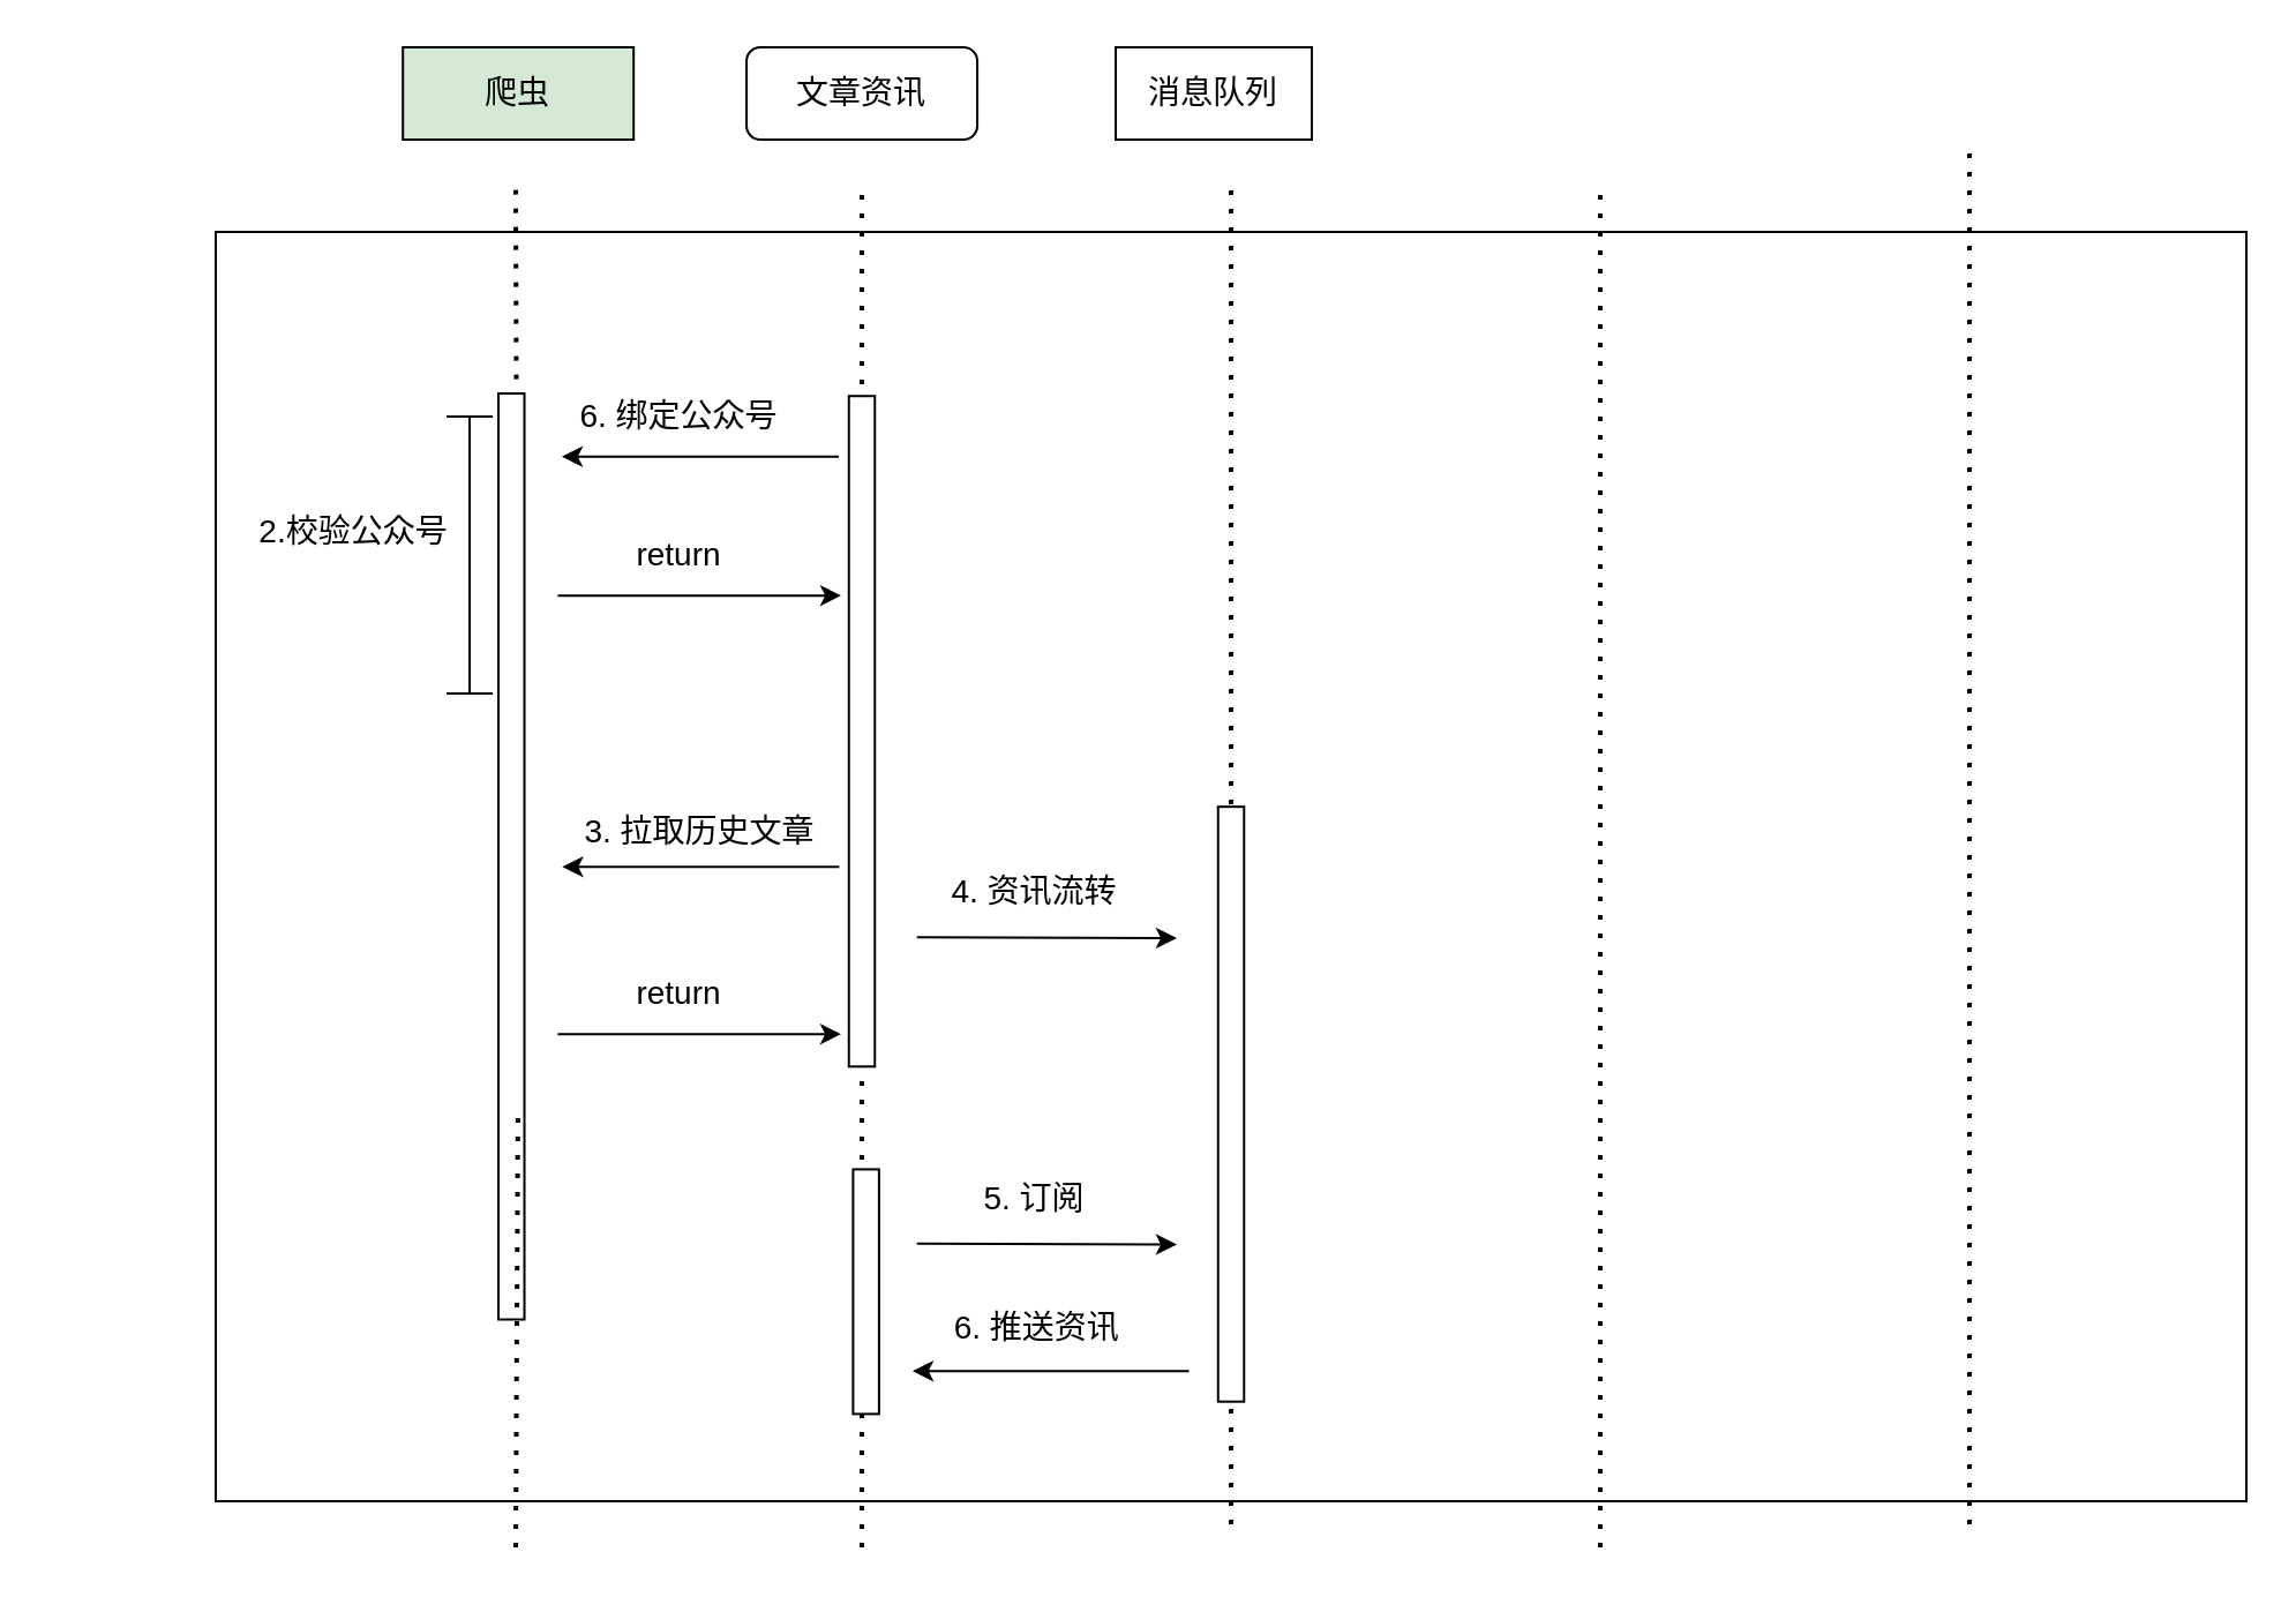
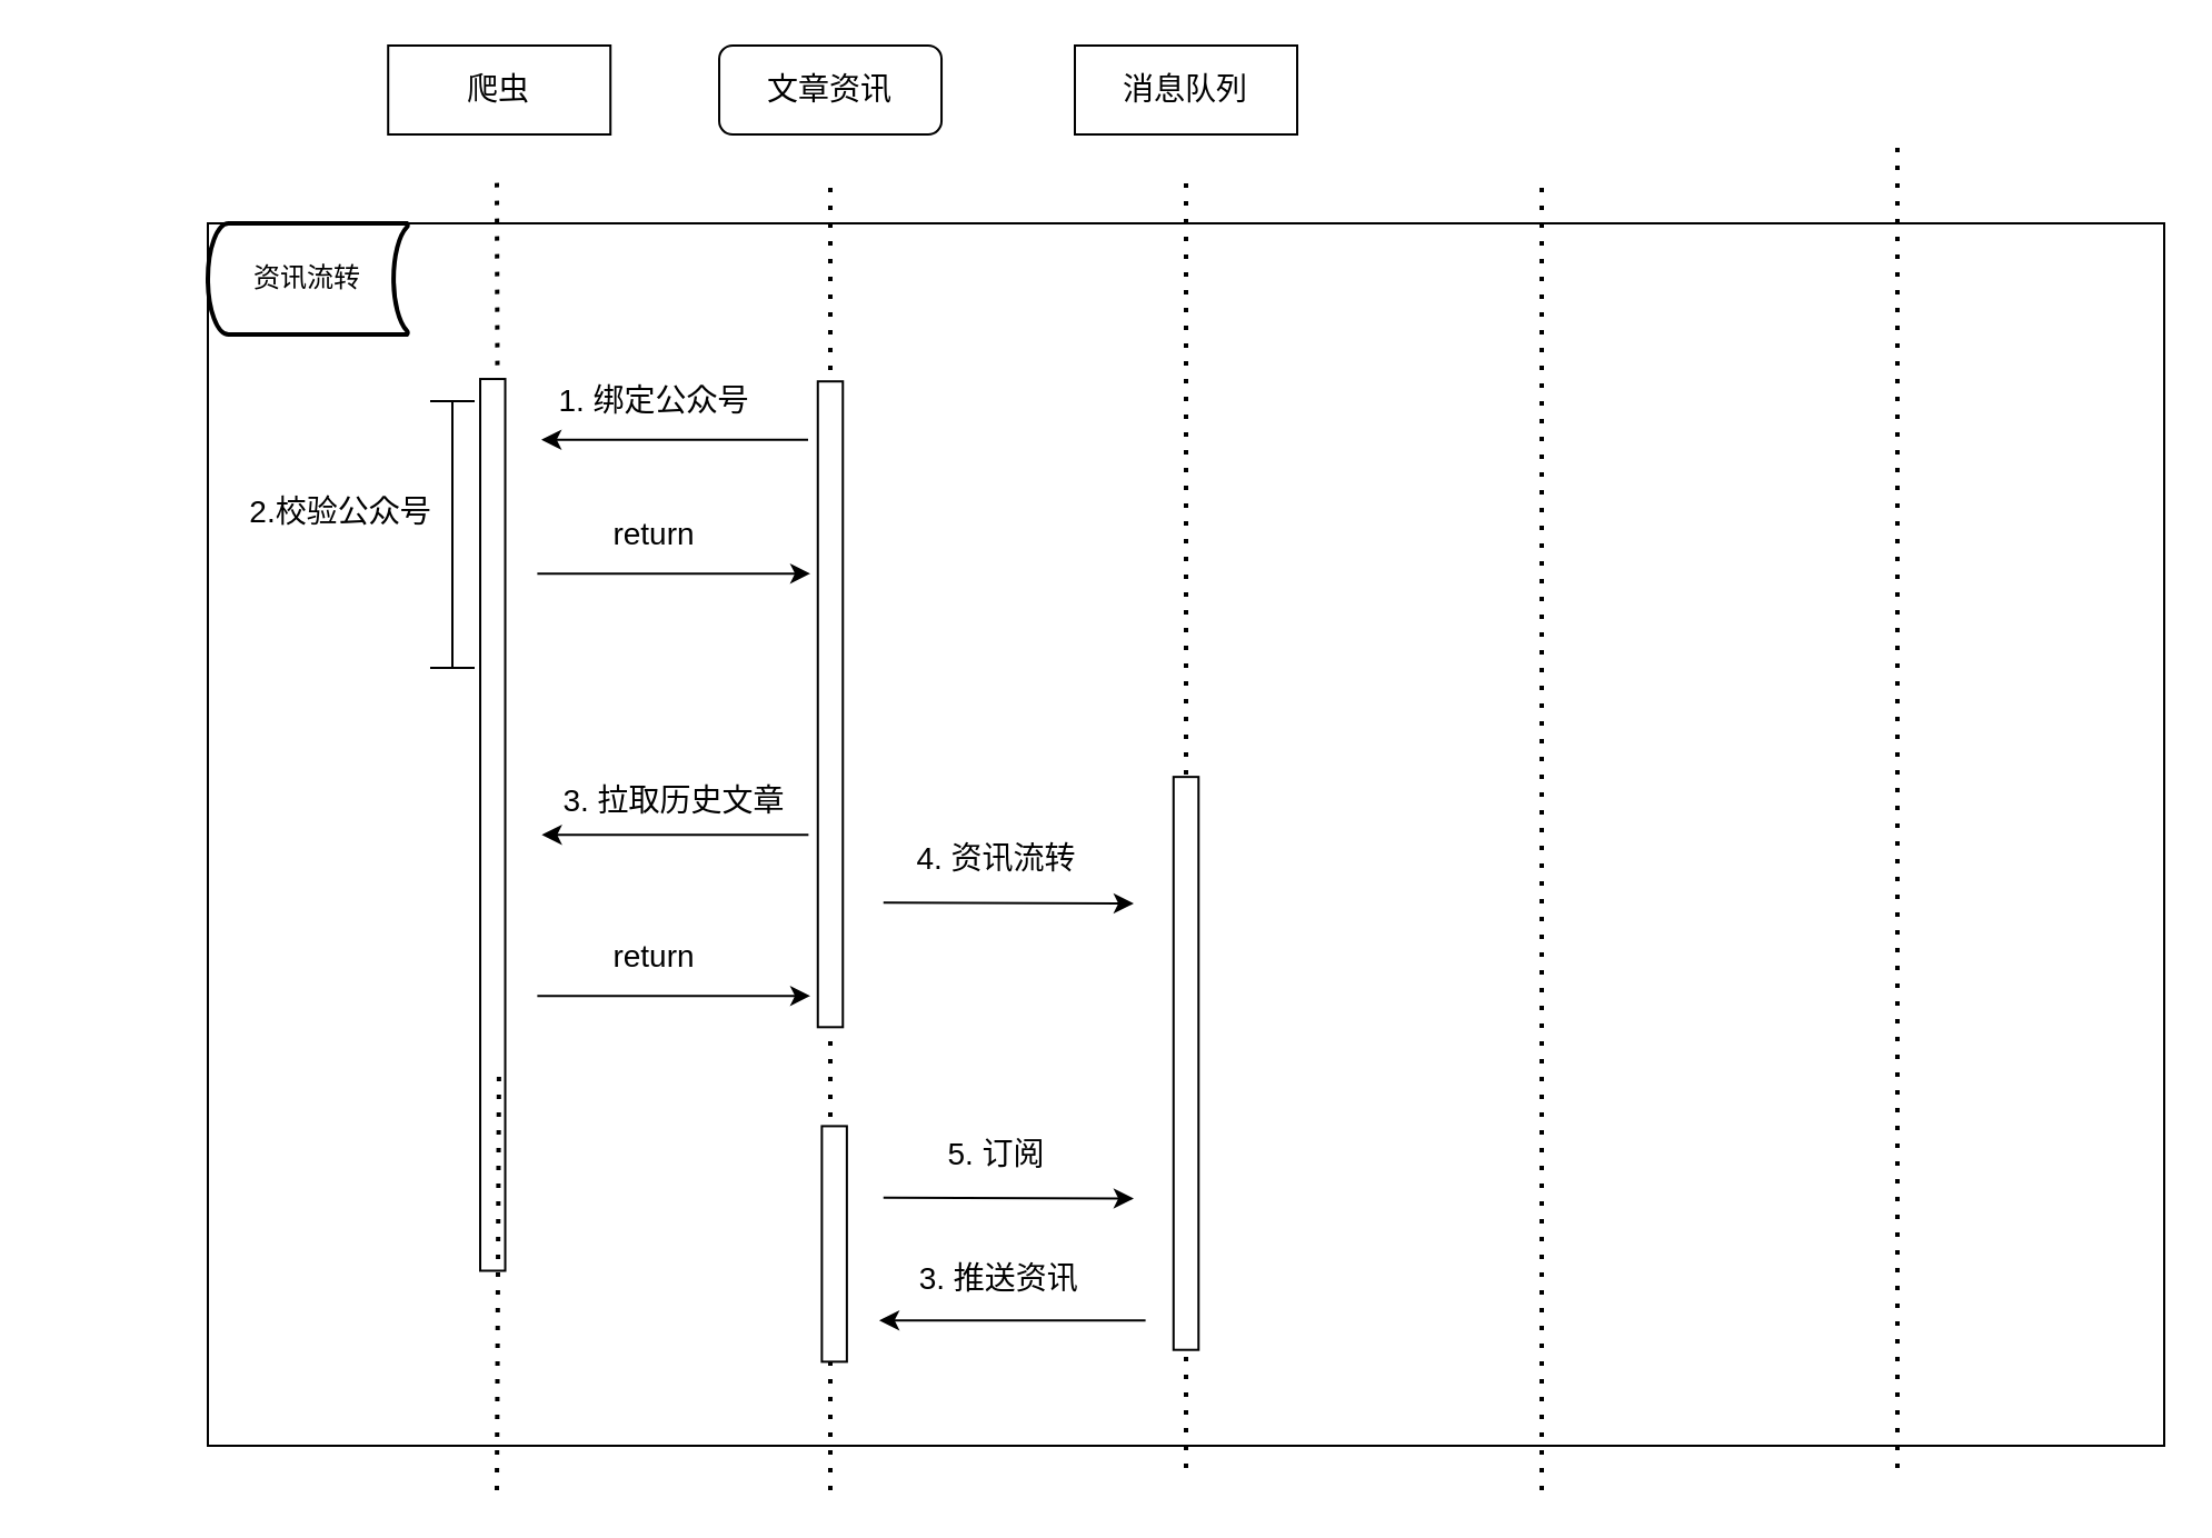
  <mxCell id="0" />
  <mxCell id="1" parent="0" />
  <mxCell id="2" value="" style="rounded=0;whiteSpace=wrap;html=1;" vertex="1" parent="1"><mxGeometry x="93" y="100" width="880" height="550" as="geometry" /></mxCell>
+ <mxCell id="3" value="资讯流转" style="strokeWidth=2;html=1;shape=mxgraph.flowchart.stored_data;whiteSpace=wrap;" vertex="1" parent="1"><mxGeometry x="93" y="100" width="90" height="50" as="geometry" /></mxCell>
  <mxCell id="4" value="" style="endArrow=none;dashed=1;html=1;dashPattern=1 3;strokeWidth=2;startArrow=none;" edge="1" parent="1"><mxGeometry width="50" height="50" relative="1" as="geometry"><mxPoint x="224.014" y="427.81" as="sourcePoint" /><mxPoint x="223" y="80" as="targetPoint" /></mxGeometry></mxCell>
- <mxCell id="5" value="&lt;span style=&quot;font-size: 14px&quot;&gt;爬虫&lt;/span&gt;" style="rounded=0;whiteSpace=wrap;html=1;fillColor=#d5e8d4;" vertex="1" parent="1"><mxGeometry x="174.1" y="20" width="100" height="40" as="geometry" /></mxCell>
+ <mxCell id="5" value="&lt;span style=&quot;font-size: 14px&quot;&gt;爬虫&lt;/span&gt;" style="rounded=0;whiteSpace=wrap;html=1;" vertex="1" parent="1"><mxGeometry x="174.1" y="20" width="100" height="40" as="geometry" /></mxCell>
  <mxCell id="6" value="&lt;span style=&quot;font-size: 14px&quot;&gt;文章资讯&lt;/span&gt;" style="whiteSpace=wrap;html=1;rounded=1;" vertex="1" parent="1"><mxGeometry x="323.02" y="20" width="100" height="40" as="geometry" /></mxCell>
  <mxCell id="7" value="" style="endArrow=none;dashed=1;html=1;dashPattern=1 3;strokeWidth=2;" edge="1" parent="1"><mxGeometry width="50" height="50" relative="1" as="geometry"><mxPoint x="373" y="670" as="sourcePoint" /><mxPoint x="373" y="80" as="targetPoint" /></mxGeometry></mxCell>
  <mxCell id="8" value="" style="endArrow=none;dashed=1;html=1;dashPattern=1 3;strokeWidth=2;" edge="1" parent="1"><mxGeometry width="50" height="50" relative="1" as="geometry"><mxPoint x="533" y="660" as="sourcePoint" /><mxPoint x="533" y="80" as="targetPoint" /></mxGeometry></mxCell>
  <mxCell id="9" value="" style="endArrow=none;dashed=1;html=1;dashPattern=1 3;strokeWidth=2;" edge="1" parent="1"><mxGeometry width="50" height="50" relative="1" as="geometry"><mxPoint x="693" y="670" as="sourcePoint" /><mxPoint x="693" y="80" as="targetPoint" /></mxGeometry></mxCell>
- <mxCell id="10" value="&lt;span style=&quot;font-size: 14px&quot;&gt;消息队列&lt;/span&gt;" style="rounded=0;whiteSpace=wrap;html=1;" vertex="1" parent="1"><mxGeometry x="483" y="20" width="85" height="40" as="geometry" /></mxCell>
+ <mxCell id="10" value="&lt;span style=&quot;font-size: 14px&quot;&gt;消息队列&lt;/span&gt;" style="rounded=0;whiteSpace=wrap;html=1;" vertex="1" parent="1"><mxGeometry x="483" y="20" width="100" height="40" as="geometry" /></mxCell>
  <mxCell id="11" value="" style="endArrow=none;dashed=1;html=1;dashPattern=1 3;strokeWidth=2;entryX=0.5;entryY=1;entryDx=0;entryDy=0;" edge="1" parent="1"><mxGeometry width="50" height="50" relative="1" as="geometry"><mxPoint x="853" y="660" as="sourcePoint" /><mxPoint x="853" y="60" as="targetPoint" /></mxGeometry></mxCell>
  <mxCell id="12" value="" style="rounded=0;whiteSpace=wrap;html=1;rotation=-90;" vertex="1" parent="1"><mxGeometry x="20.52" y="365" width="401.23" height="11.25" as="geometry" /></mxCell>
  <mxCell id="13" value="" style="endArrow=classic;html=1;" edge="1" parent="1"><mxGeometry width="50" height="50" relative="1" as="geometry"><mxPoint x="363" y="197.33" as="sourcePoint" /><mxPoint x="243" y="197.33" as="targetPoint" /></mxGeometry></mxCell>
  <mxCell id="14" value="" style="rounded=0;whiteSpace=wrap;html=1;rotation=-90;" vertex="1" parent="1"><mxGeometry x="227.73" y="310.77" width="290.55" height="11.25" as="geometry" /></mxCell>
  <mxCell id="15" value="&lt;font style=&quot;font-size: 14px&quot;&gt;4. 资讯流转&lt;/font&gt;" style="text;html=1;strokeColor=none;fillColor=none;align=center;verticalAlign=middle;whiteSpace=wrap;rounded=0;" vertex="1" parent="1"><mxGeometry x="378.28" y="376.25" width="140" height="20" as="geometry" /></mxCell>
  <mxCell id="16" value="" style="endArrow=classic;html=1;" edge="1" parent="1"><mxGeometry width="50" height="50" relative="1" as="geometry"><mxPoint x="396.87" y="405.62" as="sourcePoint" /><mxPoint x="509.49" y="406" as="targetPoint" /></mxGeometry></mxCell>
  <mxCell id="17" value="" style="rounded=0;whiteSpace=wrap;html=1;rotation=-90;" vertex="1" parent="1"><mxGeometry x="404.11" y="472.34" width="257.77" height="11.25" as="geometry" /></mxCell>
  <mxCell id="18" value="" style="endArrow=none;dashed=1;html=1;dashPattern=1 3;strokeWidth=2;" edge="1" parent="1"><mxGeometry width="50" height="50" relative="1" as="geometry"><mxPoint x="223" y="670" as="sourcePoint" /><mxPoint x="223.953" y="483.44" as="targetPoint" /></mxGeometry></mxCell>
  <mxCell id="19" value="" style="rounded=0;whiteSpace=wrap;html=1;rotation=-90;" vertex="1" parent="1"><mxGeometry x="321.82" y="553.57" width="106" height="11.25" as="geometry" /></mxCell>
- <mxCell id="20" value="&lt;font style=&quot;font-size: 14px&quot;&gt;6. 推送资讯&amp;nbsp;&amp;nbsp;&lt;/font&gt;" style="text;html=1;strokeColor=none;fillColor=none;align=center;verticalAlign=middle;whiteSpace=wrap;rounded=0;" vertex="1" parent="1"><mxGeometry x="388.09" y="564.82" width="130.19" height="20" as="geometry" /></mxCell>
- <mxCell id="21" value="&lt;font style=&quot;font-size: 14px&quot;&gt;6. 绑定公众号&lt;/font&gt;" style="text;html=1;strokeColor=none;fillColor=none;align=center;verticalAlign=middle;whiteSpace=wrap;rounded=0;" vertex="1" parent="1"><mxGeometry x="224" y="170" width="140" height="20" as="geometry" /></mxCell>
+ <mxCell id="20" value="&lt;font style=&quot;font-size: 14px&quot;&gt;3. 推送资讯&amp;nbsp;&amp;nbsp;&lt;/font&gt;" style="text;html=1;strokeColor=none;fillColor=none;align=center;verticalAlign=middle;whiteSpace=wrap;rounded=0;" vertex="1" parent="1"><mxGeometry x="388.09" y="564.82" width="130.19" height="20" as="geometry" /></mxCell>
+ <mxCell id="21" value="&lt;font style=&quot;font-size: 14px&quot;&gt;1. 绑定公众号&lt;/font&gt;" style="text;html=1;strokeColor=none;fillColor=none;align=center;verticalAlign=middle;whiteSpace=wrap;rounded=0;" vertex="1" parent="1"><mxGeometry x="224" y="170" width="140" height="20" as="geometry" /></mxCell>
  <mxCell id="22" value="" style="endArrow=classic;html=1;" edge="1" parent="1"><mxGeometry width="50" height="50" relative="1" as="geometry"><mxPoint x="514.8" y="593.57" as="sourcePoint" /><mxPoint x="394.99" y="593.57" as="targetPoint" /></mxGeometry></mxCell>
  <mxCell id="23" value="" style="endArrow=classic;html=1;" edge="1" parent="1"><mxGeometry width="50" height="50" relative="1" as="geometry"><mxPoint x="363.19" y="375.13" as="sourcePoint" /><mxPoint x="243.19" y="375.13" as="targetPoint" /></mxGeometry></mxCell>
  <mxCell id="24" value="&lt;font style=&quot;font-size: 14px&quot;&gt;3. 拉取历史文章&lt;/font&gt;" style="text;html=1;strokeColor=none;fillColor=none;align=center;verticalAlign=middle;whiteSpace=wrap;rounded=0;" vertex="1" parent="1"><mxGeometry x="233.19" y="350" width="140" height="20" as="geometry" /></mxCell>
  <mxCell id="25" value="" style="endArrow=classic;html=1;" edge="1" parent="1"><mxGeometry width="50" height="50" relative="1" as="geometry"><mxPoint x="241.19" y="257.57" as="sourcePoint" /><mxPoint x="364" y="257.57" as="targetPoint" /></mxGeometry></mxCell>
  <mxCell id="26" value="&lt;span style=&quot;font-size: 14px&quot;&gt;return&lt;/span&gt;" style="text;html=1;strokeColor=none;fillColor=none;align=center;verticalAlign=middle;whiteSpace=wrap;rounded=0;" vertex="1" parent="1"><mxGeometry x="224" y="230" width="140" height="20" as="geometry" /></mxCell>
  <mxCell id="27" value="" style="endArrow=classic;html=1;" edge="1" parent="1"><mxGeometry width="50" height="50" relative="1" as="geometry"><mxPoint x="241.19" y="447.57" as="sourcePoint" /><mxPoint x="364" y="447.57" as="targetPoint" /></mxGeometry></mxCell>
  <mxCell id="28" value="&lt;span style=&quot;font-size: 14px&quot;&gt;return&lt;/span&gt;" style="text;html=1;strokeColor=none;fillColor=none;align=center;verticalAlign=middle;whiteSpace=wrap;rounded=0;" vertex="1" parent="1"><mxGeometry x="224" y="420" width="140" height="20" as="geometry" /></mxCell>
  <mxCell id="29" value="" style="shape=crossbar;whiteSpace=wrap;html=1;rounded=1;direction=south;" vertex="1" parent="1"><mxGeometry x="193" y="180" width="20" height="120" as="geometry" /></mxCell>
  <mxCell id="30" value="&lt;font style=&quot;font-size: 14px&quot;&gt;2.校验公众号&lt;/font&gt;" style="text;html=1;strokeColor=none;fillColor=none;align=center;verticalAlign=middle;whiteSpace=wrap;rounded=0;" vertex="1" parent="1"><mxGeometry x="103" y="220" width="100" height="20" as="geometry" /></mxCell>
  <mxCell id="31" value="&lt;font style=&quot;font-size: 14px&quot;&gt;5. 订阅&lt;/font&gt;" style="text;html=1;strokeColor=none;fillColor=none;align=center;verticalAlign=middle;whiteSpace=wrap;rounded=0;" vertex="1" parent="1"><mxGeometry x="378.28" y="509" width="140" height="20" as="geometry" /></mxCell>
  <mxCell id="32" value="" style="endArrow=classic;html=1;" edge="1" parent="1"><mxGeometry width="50" height="50" relative="1" as="geometry"><mxPoint x="396.87" y="538.37" as="sourcePoint" /><mxPoint x="509.49" y="538.75" as="targetPoint" /></mxGeometry></mxCell>
